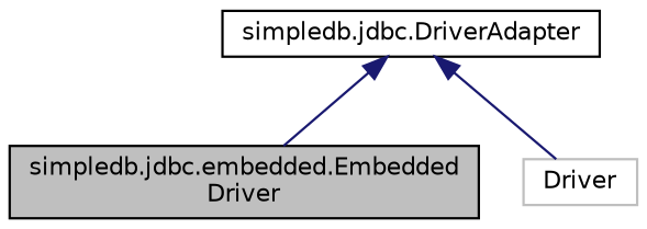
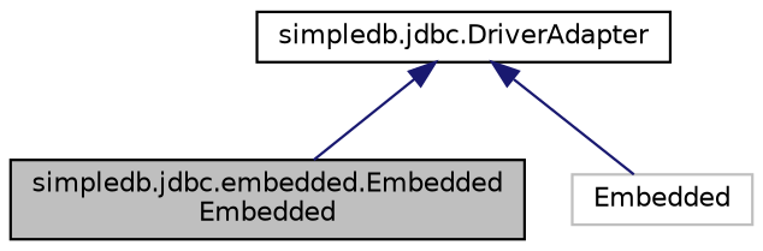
  digraph {
    node [color=black fillcolor=white fontname=Helvetica fontsize=10 shape=record style=filled]
    edge [color=midnightblue dir=back fontname=Helvetica fontsize=10 labelfontname=Helvetica labelfontsize=10 style=solid]
-   n1 [fillcolor=grey75 fontcolor=black height=0.2 label="simpledb.jdbc.embedded.Embedded\lDriver" width=0.4]
+   n1 [fillcolor=grey75 fontcolor=black height=0.2 label="simpledb.jdbc.embedded.Embedded\lEmbedded" width=0.4]
    n2 [height=0.2 label="simpledb.jdbc.DriverAdapter" width=0.4]
-   n3 [color=grey75 height=0.2 label=Driver width=0.4]
+   n3 [color=grey75 height=0.2 label=Embedded width=0.4]
    n2 -> n1
    n2 -> n3
  }
